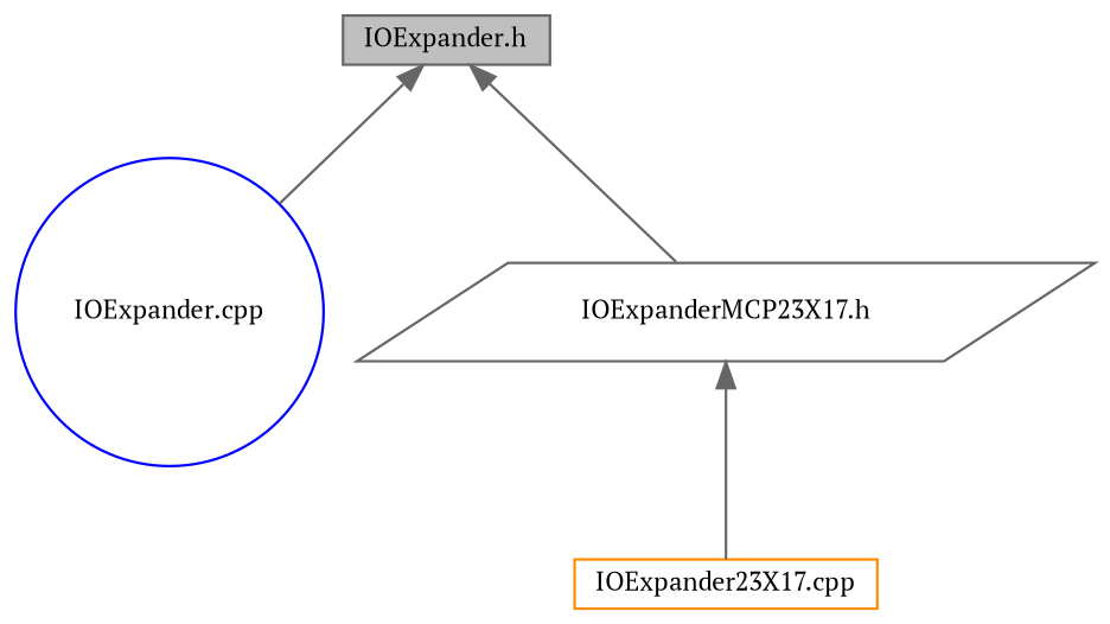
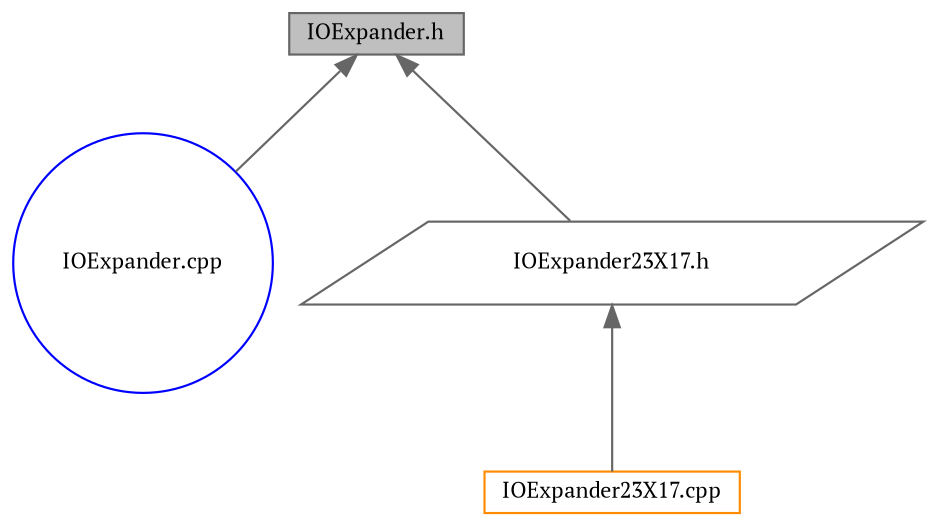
  digraph {
    fontname="PT Serif"
    node [color=gray40 fillcolor=white fontname="PT Serif" fontsize=10 shape=box style=filled]
    edge [color=gray40 dir=back fontname="PT Serif" fontsize=10 labelfontname=Helvetica labelfontsize=10 style=solid]
    n1 [fillcolor=grey75 fontcolor=black height=0.2 label="IOExpander.h" width=0.4]
    n2 [color=blue height=0.2 label="IOExpander.cpp" shape=circle width=0.4]
-   n3 [height=0.2 label="IOExpanderMCP23X17.h" shape=parallelogram width=0.4]
+   n3 [height=0.2 label="IOExpander23X17.h" shape=parallelogram width=0.4]
    n4 [color=darkorange height=0.2 label="IOExpander23X17.cpp" width=0.4]
    n1 -> n2
    n1 -> n3
    n3 -> n4
  }
